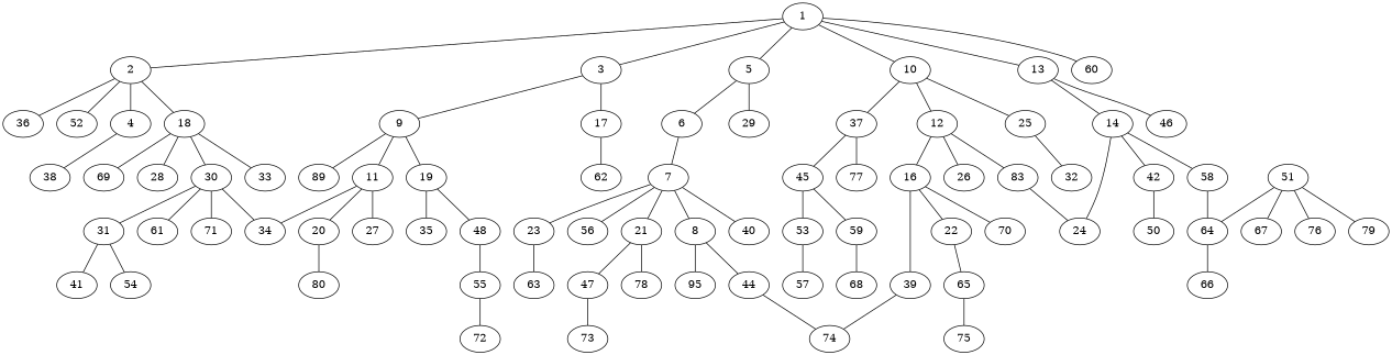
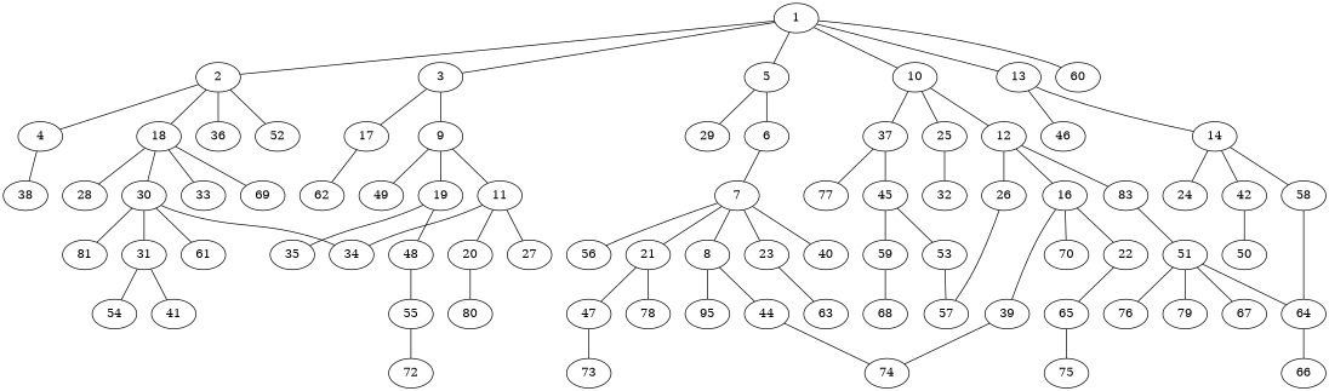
  graph {
    1
    2
    3
    5
    10
    13
    60
    4
    18
    36
    52
    9
    17
    6
    29
    12
    25
    37
    14
    46
    38
    28
    30
    33
    69
-   49 [label=89]
+   49
    11
    19
    62
    7
    16
    26
    n33 [label=83]
    32
    45
    77
    24
    42
    58
    34
    31
    61
-   71
+   71 [label=81]
    20
    27
    35
    48
    8
    21
    23
    40
    56
    n53 [label=95]
    44
    47
    78
    63
    74
    73
    80
    55
    22
    39
    70
    57
    51
    53
    59
    65
    64
    67
    76
    79
    50
    66
    75
    41
    54
    72
    68
    1 -- 2
    1 -- 3
    1 -- 5
    1 -- 10
    1 -- 13
    1 -- 60
    2 -- 4
    2 -- 18
    2 -- 36
    2 -- 52
    3 -- 9
    3 -- 17
    5 -- 6
    5 -- 29
    10 -- 12
    10 -- 25
    10 -- 37
    13 -- 14
    13 -- 46
    4 -- 38
    18 -- 28
    18 -- 30
    18 -- 33
    18 -- 69
    9 -- 49
    9 -- 11
    9 -- 19
    17 -- 62
    6 -- 7
    12 -- 16
    12 -- 26
    12 -- n33
    25 -- 32
    37 -- 45
    37 -- 77
    14 -- 24
    14 -- 42
    14 -- 58
    30 -- 34
    30 -- 31
    30 -- 61
    30 -- 71
    11 -- 34
    11 -- 20
    11 -- 27
    19 -- 35
    19 -- 48
    7 -- 8
    7 -- 21
    7 -- 23
    7 -- 40
    7 -- 56
    16 -- 22
    16 -- 39
    16 -- 70
-   n33 -- 24
+   26 -- 57
+   n33 -- 51
    45 -- 53
    45 -- 59
    42 -- 50
    58 -- 64
    31 -- 41
    31 -- 54
    20 -- 80
    48 -- 55
    8 -- n53
    8 -- 44
    21 -- 47
    21 -- 78
    23 -- 63
    44 -- 74
    47 -- 73
    55 -- 72
    22 -- 65
    39 -- 74
    51 -- 64
    51 -- 67
    51 -- 76
    51 -- 79
    53 -- 57
    59 -- 68
    65 -- 75
    64 -- 66
  }
